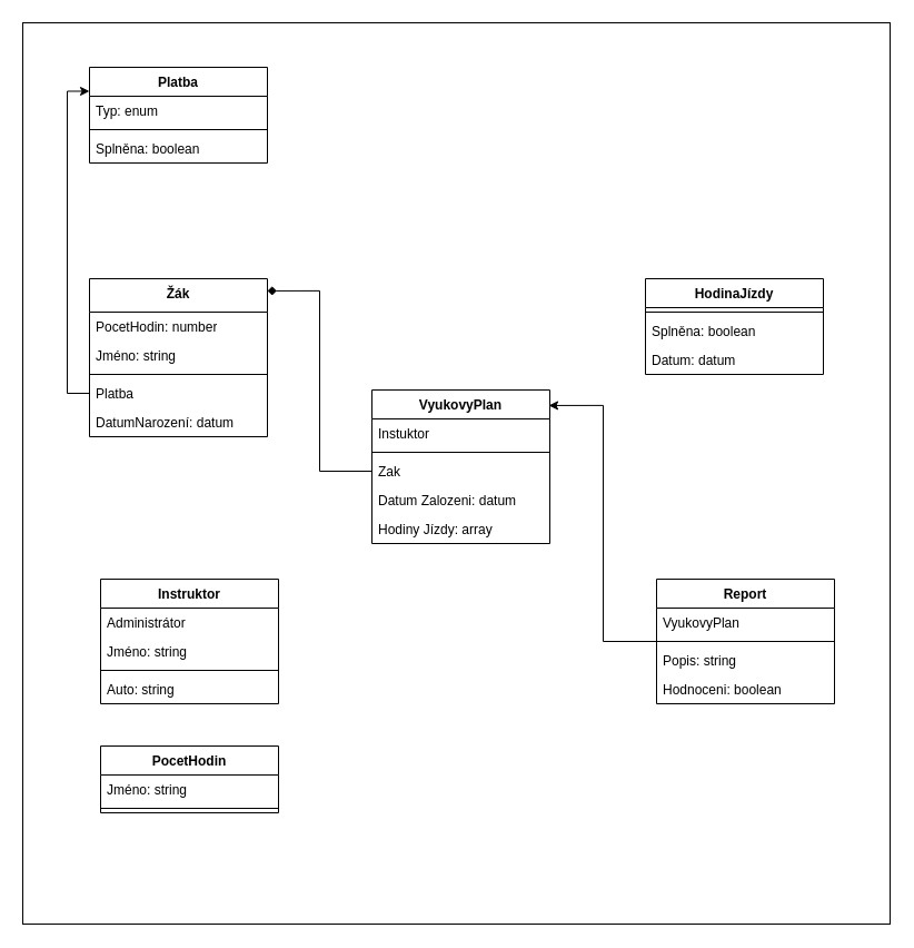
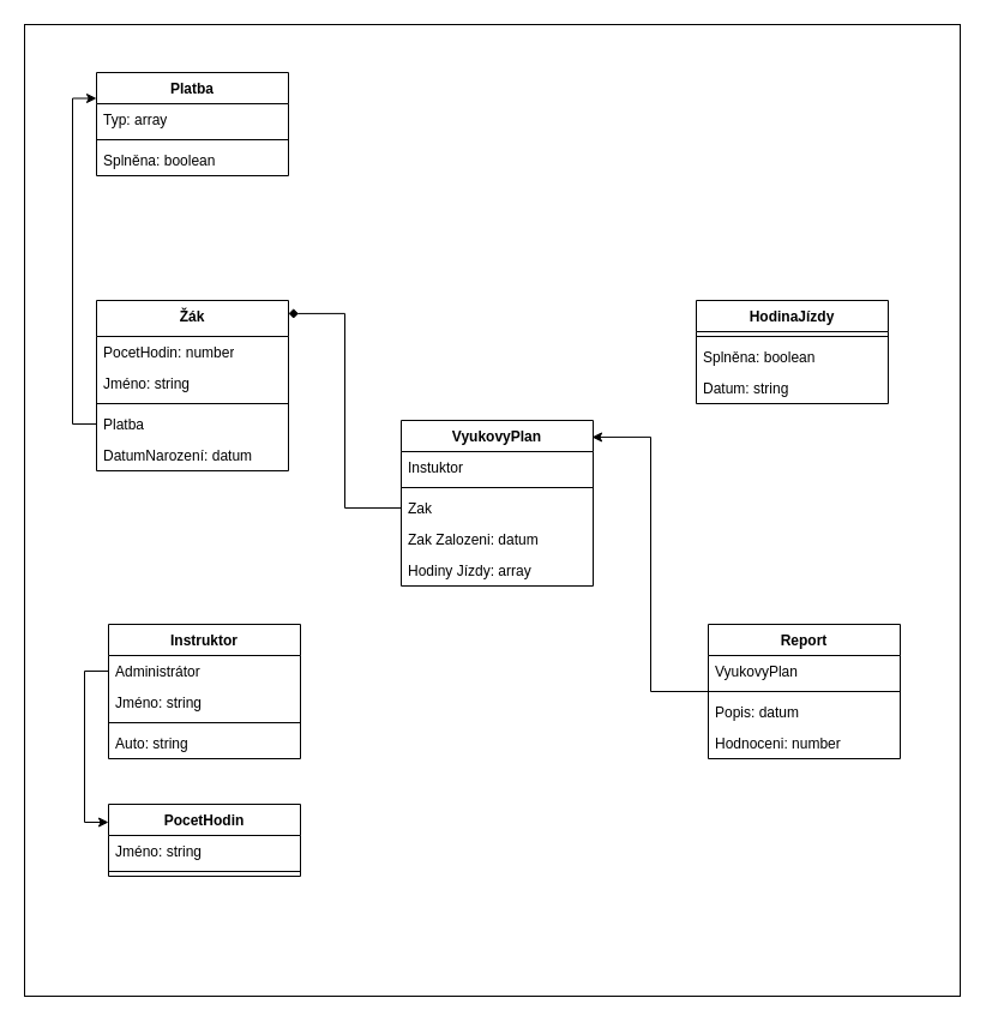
  <mxCell id="0" />
  <mxCell id="1" parent="0" />
  <mxCell id="2" value="" style="html=1;whiteSpace=wrap;" parent="1" vertex="1"><mxGeometry x="20" y="20" width="780" height="810" as="geometry" /></mxCell>
  <mxCell id="3" value="Žák" style="swimlane;fontStyle=1;align=center;verticalAlign=top;childLayout=stackLayout;horizontal=1;startSize=30;horizontalStack=0;resizeParent=1;resizeParentMax=0;resizeLast=0;collapsible=1;marginBottom=0;whiteSpace=wrap;html=1;" parent="1" vertex="1"><mxGeometry x="80" y="250" width="160" height="142" as="geometry"><mxRectangle x="330" y="350" width="60" height="30" as="alternateBounds" /></mxGeometry></mxCell>
  <mxCell id="4" value="PocetHodin: number" style="text;strokeColor=none;fillColor=none;align=left;verticalAlign=top;spacingLeft=4;spacingRight=4;overflow=hidden;rotatable=0;points=[[0,0.5],[1,0.5]];portConstraint=eastwest;whiteSpace=wrap;html=1;" parent="3" vertex="1"><mxGeometry y="30" width="160" height="26" as="geometry" /></mxCell>
  <mxCell id="5" value="Jméno: string" style="text;strokeColor=none;fillColor=none;align=left;verticalAlign=top;spacingLeft=4;spacingRight=4;overflow=hidden;rotatable=0;points=[[0,0.5],[1,0.5]];portConstraint=eastwest;whiteSpace=wrap;html=1;" parent="3" vertex="1"><mxGeometry y="56" width="160" height="26" as="geometry" /></mxCell>
  <mxCell id="6" value="" style="line;strokeWidth=1;fillColor=none;align=left;verticalAlign=middle;spacingTop=-1;spacingLeft=3;spacingRight=3;rotatable=0;labelPosition=right;points=[];portConstraint=eastwest;strokeColor=inherit;" parent="3" vertex="1"><mxGeometry y="82" width="160" height="8" as="geometry" /></mxCell>
  <mxCell id="7" value="Platba" style="text;strokeColor=none;fillColor=none;align=left;verticalAlign=top;spacingLeft=4;spacingRight=4;overflow=hidden;rotatable=0;points=[[0,0.5],[1,0.5]];portConstraint=eastwest;whiteSpace=wrap;html=1;" parent="3" vertex="1"><mxGeometry y="90" width="160" height="26" as="geometry" /></mxCell>
  <mxCell id="8" value="DatumNarození: datum" style="text;strokeColor=none;fillColor=none;align=left;verticalAlign=top;spacingLeft=4;spacingRight=4;overflow=hidden;rotatable=0;points=[[0,0.5],[1,0.5]];portConstraint=eastwest;whiteSpace=wrap;html=1;" parent="3" vertex="1"><mxGeometry y="116" width="160" height="26" as="geometry" /></mxCell>
  <mxCell id="9" value="HodinaJízdy" style="swimlane;fontStyle=1;align=center;verticalAlign=top;childLayout=stackLayout;horizontal=1;startSize=26;horizontalStack=0;resizeParent=1;resizeParentMax=0;resizeLast=0;collapsible=1;marginBottom=0;whiteSpace=wrap;html=1;" parent="1" vertex="1"><mxGeometry x="580" y="250" width="160" height="86" as="geometry"><mxRectangle x="580" y="300" width="110" height="30" as="alternateBounds" /></mxGeometry></mxCell>
  <mxCell id="10" value="" style="line;strokeWidth=1;fillColor=none;align=left;verticalAlign=middle;spacingTop=-1;spacingLeft=3;spacingRight=3;rotatable=0;labelPosition=right;points=[];portConstraint=eastwest;strokeColor=inherit;" parent="9" vertex="1"><mxGeometry y="26" width="160" height="8" as="geometry" /></mxCell>
  <mxCell id="11" value="Splněna: boolean" style="text;strokeColor=none;fillColor=none;align=left;verticalAlign=top;spacingLeft=4;spacingRight=4;overflow=hidden;rotatable=0;points=[[0,0.5],[1,0.5]];portConstraint=eastwest;whiteSpace=wrap;html=1;" parent="9" vertex="1"><mxGeometry y="34" width="160" height="26" as="geometry" /></mxCell>
- <mxCell id="12" value="Datum: datum" style="text;strokeColor=none;fillColor=none;align=left;verticalAlign=top;spacingLeft=4;spacingRight=4;overflow=hidden;rotatable=0;points=[[0,0.5],[1,0.5]];portConstraint=eastwest;whiteSpace=wrap;html=1;" parent="9" vertex="1"><mxGeometry y="60" width="160" height="26" as="geometry" /></mxCell>
+ <mxCell id="12" value="Datum: string" style="text;strokeColor=none;fillColor=none;align=left;verticalAlign=top;spacingLeft=4;spacingRight=4;overflow=hidden;rotatable=0;points=[[0,0.5],[1,0.5]];portConstraint=eastwest;whiteSpace=wrap;html=1;" parent="9" vertex="1"><mxGeometry y="60" width="160" height="26" as="geometry" /></mxCell>
  <mxCell id="13" value="VyukovyPlan" style="swimlane;fontStyle=1;align=center;verticalAlign=top;childLayout=stackLayout;horizontal=1;startSize=26;horizontalStack=0;resizeParent=1;resizeParentMax=0;resizeLast=0;collapsible=1;marginBottom=0;whiteSpace=wrap;html=1;" parent="1" vertex="1"><mxGeometry x="334" y="350" width="160" height="138" as="geometry" /></mxCell>
  <mxCell id="14" value="Instuktor" style="text;strokeColor=none;fillColor=none;align=left;verticalAlign=top;spacingLeft=4;spacingRight=4;overflow=hidden;rotatable=0;points=[[0,0.5],[1,0.5]];portConstraint=eastwest;whiteSpace=wrap;html=1;" parent="13" vertex="1"><mxGeometry y="26" width="160" height="26" as="geometry" /></mxCell>
  <mxCell id="15" value="" style="line;strokeWidth=1;fillColor=none;align=left;verticalAlign=middle;spacingTop=-1;spacingLeft=3;spacingRight=3;rotatable=0;labelPosition=right;points=[];portConstraint=eastwest;strokeColor=inherit;" parent="13" vertex="1"><mxGeometry y="52" width="160" height="8" as="geometry" /></mxCell>
  <mxCell id="16" value="Zak" style="text;strokeColor=none;fillColor=none;align=left;verticalAlign=top;spacingLeft=4;spacingRight=4;overflow=hidden;rotatable=0;points=[[0,0.5],[1,0.5]];portConstraint=eastwest;whiteSpace=wrap;html=1;" parent="13" vertex="1"><mxGeometry y="60" width="160" height="26" as="geometry" /></mxCell>
- <mxCell id="17" value="Datum Zalozeni: datum" style="text;strokeColor=none;fillColor=none;align=left;verticalAlign=top;spacingLeft=4;spacingRight=4;overflow=hidden;rotatable=0;points=[[0,0.5],[1,0.5]];portConstraint=eastwest;whiteSpace=wrap;html=1;" vertex="1" parent="13"><mxGeometry y="86" width="160" height="26" as="geometry" /></mxCell>
+ <mxCell id="17" value="Zak Zalozeni: datum" style="text;strokeColor=none;fillColor=none;align=left;verticalAlign=top;spacingLeft=4;spacingRight=4;overflow=hidden;rotatable=0;points=[[0,0.5],[1,0.5]];portConstraint=eastwest;whiteSpace=wrap;html=1;" vertex="1" parent="13"><mxGeometry y="86" width="160" height="26" as="geometry" /></mxCell>
  <mxCell id="18" value="Hodiny Jízdy: array" style="text;strokeColor=none;fillColor=none;align=left;verticalAlign=top;spacingLeft=4;spacingRight=4;overflow=hidden;rotatable=0;points=[[0,0.5],[1,0.5]];portConstraint=eastwest;whiteSpace=wrap;html=1;" vertex="1" parent="13"><mxGeometry y="112" width="160" height="26" as="geometry" /></mxCell>
  <mxCell id="19" value="Instruktor" style="swimlane;fontStyle=1;align=center;verticalAlign=top;childLayout=stackLayout;horizontal=1;startSize=26;horizontalStack=0;resizeParent=1;resizeParentMax=0;resizeLast=0;collapsible=1;marginBottom=0;whiteSpace=wrap;html=1;" parent="1" vertex="1"><mxGeometry x="90" y="520" width="160" height="112" as="geometry" /></mxCell>
  <mxCell id="20" value="Administrátor" style="text;strokeColor=none;fillColor=none;align=left;verticalAlign=top;spacingLeft=4;spacingRight=4;overflow=hidden;rotatable=0;points=[[0,0.5],[1,0.5]];portConstraint=eastwest;whiteSpace=wrap;html=1;" parent="19" vertex="1"><mxGeometry y="26" width="160" height="26" as="geometry" /></mxCell>
  <mxCell id="21" value="Jméno: string" style="text;strokeColor=none;fillColor=none;align=left;verticalAlign=top;spacingLeft=4;spacingRight=4;overflow=hidden;rotatable=0;points=[[0,0.5],[1,0.5]];portConstraint=eastwest;whiteSpace=wrap;html=1;" parent="19" vertex="1"><mxGeometry y="52" width="160" height="26" as="geometry" /></mxCell>
  <mxCell id="22" value="" style="line;strokeWidth=1;fillColor=none;align=left;verticalAlign=middle;spacingTop=-1;spacingLeft=3;spacingRight=3;rotatable=0;labelPosition=right;points=[];portConstraint=eastwest;strokeColor=inherit;" parent="19" vertex="1"><mxGeometry y="78" width="160" height="8" as="geometry" /></mxCell>
  <mxCell id="23" value="Auto: string" style="text;strokeColor=none;fillColor=none;align=left;verticalAlign=top;spacingLeft=4;spacingRight=4;overflow=hidden;rotatable=0;points=[[0,0.5],[1,0.5]];portConstraint=eastwest;whiteSpace=wrap;html=1;" parent="19" vertex="1"><mxGeometry y="86" width="160" height="26" as="geometry" /></mxCell>
  <mxCell id="24" value="Platba" style="swimlane;fontStyle=1;align=center;verticalAlign=top;childLayout=stackLayout;horizontal=1;startSize=26;horizontalStack=0;resizeParent=1;resizeParentMax=0;resizeLast=0;collapsible=1;marginBottom=0;whiteSpace=wrap;html=1;" parent="1" vertex="1"><mxGeometry x="80" y="60" width="160" height="86" as="geometry" /></mxCell>
- <mxCell id="25" value="Typ: enum" style="text;strokeColor=none;fillColor=none;align=left;verticalAlign=top;spacingLeft=4;spacingRight=4;overflow=hidden;rotatable=0;points=[[0,0.5],[1,0.5]];portConstraint=eastwest;whiteSpace=wrap;html=1;" parent="24" vertex="1"><mxGeometry y="26" width="160" height="26" as="geometry" /></mxCell>
+ <mxCell id="25" value="Typ: array" style="text;strokeColor=none;fillColor=none;align=left;verticalAlign=top;spacingLeft=4;spacingRight=4;overflow=hidden;rotatable=0;points=[[0,0.5],[1,0.5]];portConstraint=eastwest;whiteSpace=wrap;html=1;" parent="24" vertex="1"><mxGeometry y="26" width="160" height="26" as="geometry" /></mxCell>
  <mxCell id="26" value="" style="line;strokeWidth=1;fillColor=none;align=left;verticalAlign=middle;spacingTop=-1;spacingLeft=3;spacingRight=3;rotatable=0;labelPosition=right;points=[];portConstraint=eastwest;strokeColor=inherit;" parent="24" vertex="1"><mxGeometry y="52" width="160" height="8" as="geometry" /></mxCell>
  <mxCell id="27" value="Splněna: boolean" style="text;strokeColor=none;fillColor=none;align=left;verticalAlign=top;spacingLeft=4;spacingRight=4;overflow=hidden;rotatable=0;points=[[0,0.5],[1,0.5]];portConstraint=eastwest;whiteSpace=wrap;html=1;" parent="24" vertex="1"><mxGeometry y="60" width="160" height="26" as="geometry" /></mxCell>
  <mxCell id="28" style="edgeStyle=orthogonalEdgeStyle;rounded=0;orthogonalLoop=1;jettySize=auto;html=1;entryX=0;entryY=0.25;entryDx=0;entryDy=0;" parent="1" source="7" target="24" edge="1"><mxGeometry relative="1" as="geometry" /></mxCell>
  <mxCell id="29" style="edgeStyle=orthogonalEdgeStyle;rounded=0;orthogonalLoop=1;jettySize=auto;html=1;entryX=1;entryY=0.077;entryDx=0;entryDy=0;entryPerimeter=0;endArrow=diamond;" parent="1" source="16" target="3" edge="1"><mxGeometry relative="1" as="geometry" /></mxCell>
  <mxCell id="30" value="Report" style="swimlane;fontStyle=1;align=center;verticalAlign=top;childLayout=stackLayout;horizontal=1;startSize=26;horizontalStack=0;resizeParent=1;resizeParentMax=0;resizeLast=0;collapsible=1;marginBottom=0;whiteSpace=wrap;html=1;" parent="1" vertex="1"><mxGeometry x="590" y="520" width="160" height="112" as="geometry" /></mxCell>
  <mxCell id="31" value="VyukovyPlan" style="text;strokeColor=none;fillColor=none;align=left;verticalAlign=top;spacingLeft=4;spacingRight=4;overflow=hidden;rotatable=0;points=[[0,0.5],[1,0.5]];portConstraint=eastwest;whiteSpace=wrap;html=1;" parent="30" vertex="1"><mxGeometry y="26" width="160" height="26" as="geometry" /></mxCell>
  <mxCell id="32" value="" style="line;strokeWidth=1;fillColor=none;align=left;verticalAlign=middle;spacingTop=-1;spacingLeft=3;spacingRight=3;rotatable=0;labelPosition=right;points=[];portConstraint=eastwest;strokeColor=inherit;" parent="30" vertex="1"><mxGeometry y="52" width="160" height="8" as="geometry" /></mxCell>
- <mxCell id="33" value="Popis: string" style="text;strokeColor=none;fillColor=none;align=left;verticalAlign=top;spacingLeft=4;spacingRight=4;overflow=hidden;rotatable=0;points=[[0,0.5],[1,0.5]];portConstraint=eastwest;whiteSpace=wrap;html=1;" parent="30" vertex="1"><mxGeometry y="60" width="160" height="26" as="geometry" /></mxCell>
- <mxCell id="34" value="Hodnoceni: boolean" style="text;strokeColor=none;fillColor=none;align=left;verticalAlign=top;spacingLeft=4;spacingRight=4;overflow=hidden;rotatable=0;points=[[0,0.5],[1,0.5]];portConstraint=eastwest;whiteSpace=wrap;html=1;" parent="30" vertex="1"><mxGeometry y="86" width="160" height="26" as="geometry" /></mxCell>
+ <mxCell id="33" value="Popis: datum" style="text;strokeColor=none;fillColor=none;align=left;verticalAlign=top;spacingLeft=4;spacingRight=4;overflow=hidden;rotatable=0;points=[[0,0.5],[1,0.5]];portConstraint=eastwest;whiteSpace=wrap;html=1;" parent="30" vertex="1"><mxGeometry y="60" width="160" height="26" as="geometry" /></mxCell>
+ <mxCell id="34" value="Hodnoceni: number" style="text;strokeColor=none;fillColor=none;align=left;verticalAlign=top;spacingLeft=4;spacingRight=4;overflow=hidden;rotatable=0;points=[[0,0.5],[1,0.5]];portConstraint=eastwest;whiteSpace=wrap;html=1;" parent="30" vertex="1"><mxGeometry y="86" width="160" height="26" as="geometry" /></mxCell>
  <mxCell id="35" value="PocetHodin&lt;div&gt;&lt;br&gt;&lt;/div&gt;" style="swimlane;fontStyle=1;align=center;verticalAlign=top;childLayout=stackLayout;horizontal=1;startSize=26;horizontalStack=0;resizeParent=1;resizeParentMax=0;resizeLast=0;collapsible=1;marginBottom=0;whiteSpace=wrap;html=1;" parent="1" vertex="1"><mxGeometry x="90" y="670" width="160" height="60" as="geometry" /></mxCell>
  <mxCell id="36" value="Jméno: string" style="text;strokeColor=none;fillColor=none;align=left;verticalAlign=top;spacingLeft=4;spacingRight=4;overflow=hidden;rotatable=0;points=[[0,0.5],[1,0.5]];portConstraint=eastwest;whiteSpace=wrap;html=1;" parent="35" vertex="1"><mxGeometry y="26" width="160" height="26" as="geometry" /></mxCell>
  <mxCell id="37" value="" style="line;strokeWidth=1;fillColor=none;align=left;verticalAlign=middle;spacingTop=-1;spacingLeft=3;spacingRight=3;rotatable=0;labelPosition=right;points=[];portConstraint=eastwest;strokeColor=inherit;" parent="35" vertex="1"><mxGeometry y="52" width="160" height="8" as="geometry" /></mxCell>
+ <mxCell id="38" style="edgeStyle=orthogonalEdgeStyle;rounded=0;orthogonalLoop=1;jettySize=auto;html=1;entryX=0;entryY=0.25;entryDx=0;entryDy=0;" parent="1" source="20" target="35" edge="1"><mxGeometry relative="1" as="geometry" /></mxCell>
  <mxCell id="39" style="edgeStyle=orthogonalEdgeStyle;rounded=0;orthogonalLoop=1;jettySize=auto;html=1;entryX=0.994;entryY=0.101;entryDx=0;entryDy=0;entryPerimeter=0;" edge="1" parent="1" source="30" target="13"><mxGeometry relative="1" as="geometry" /></mxCell>
